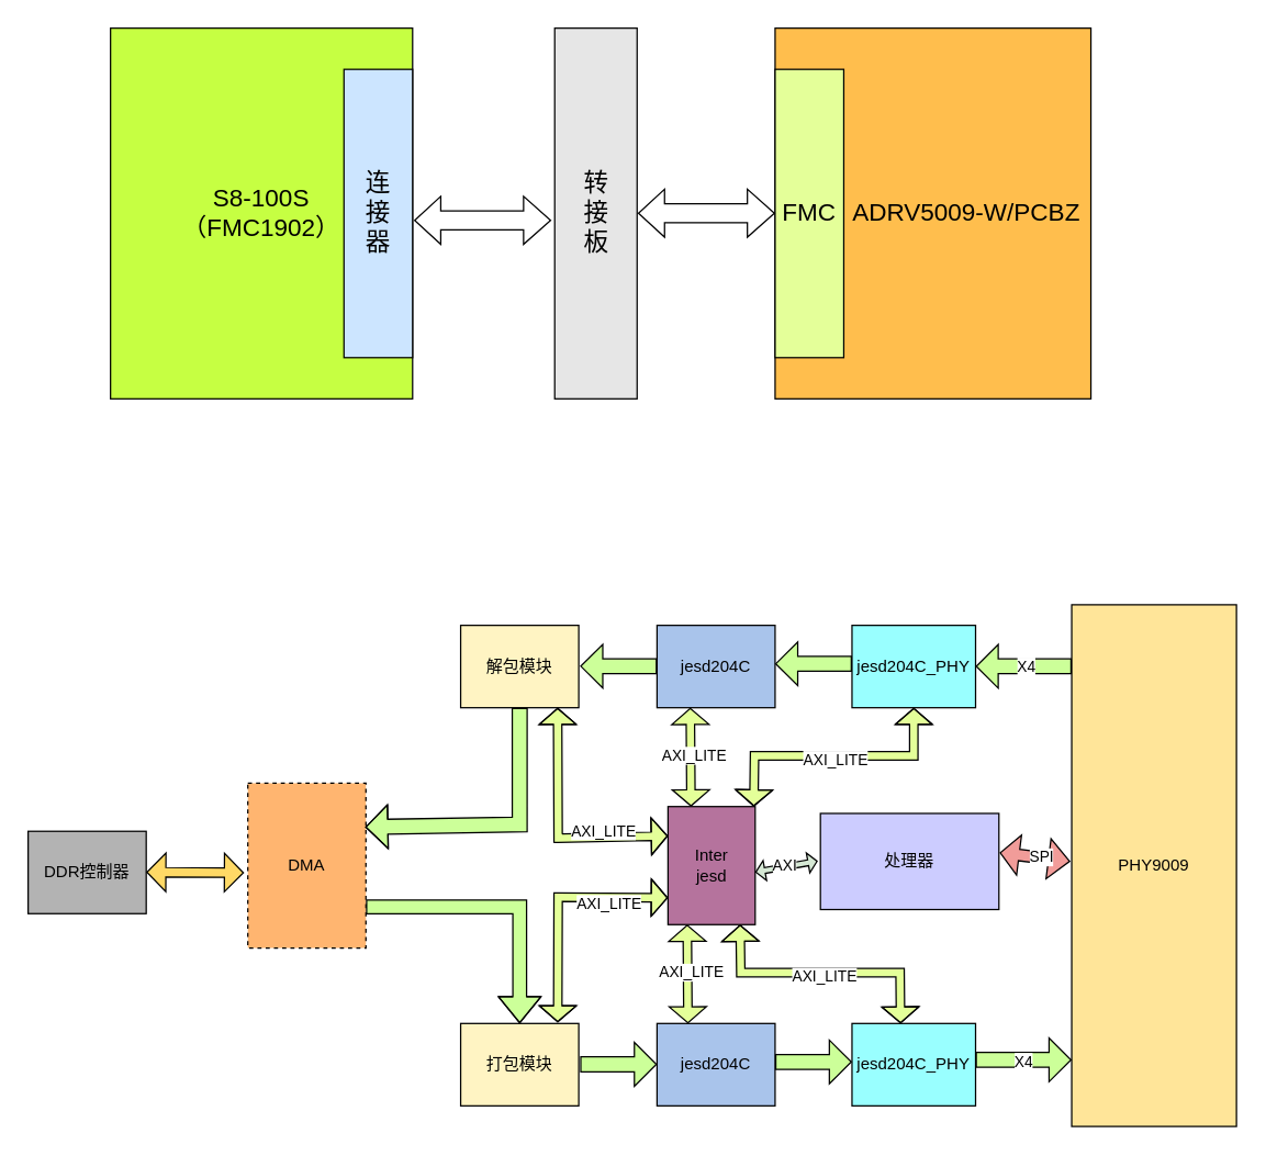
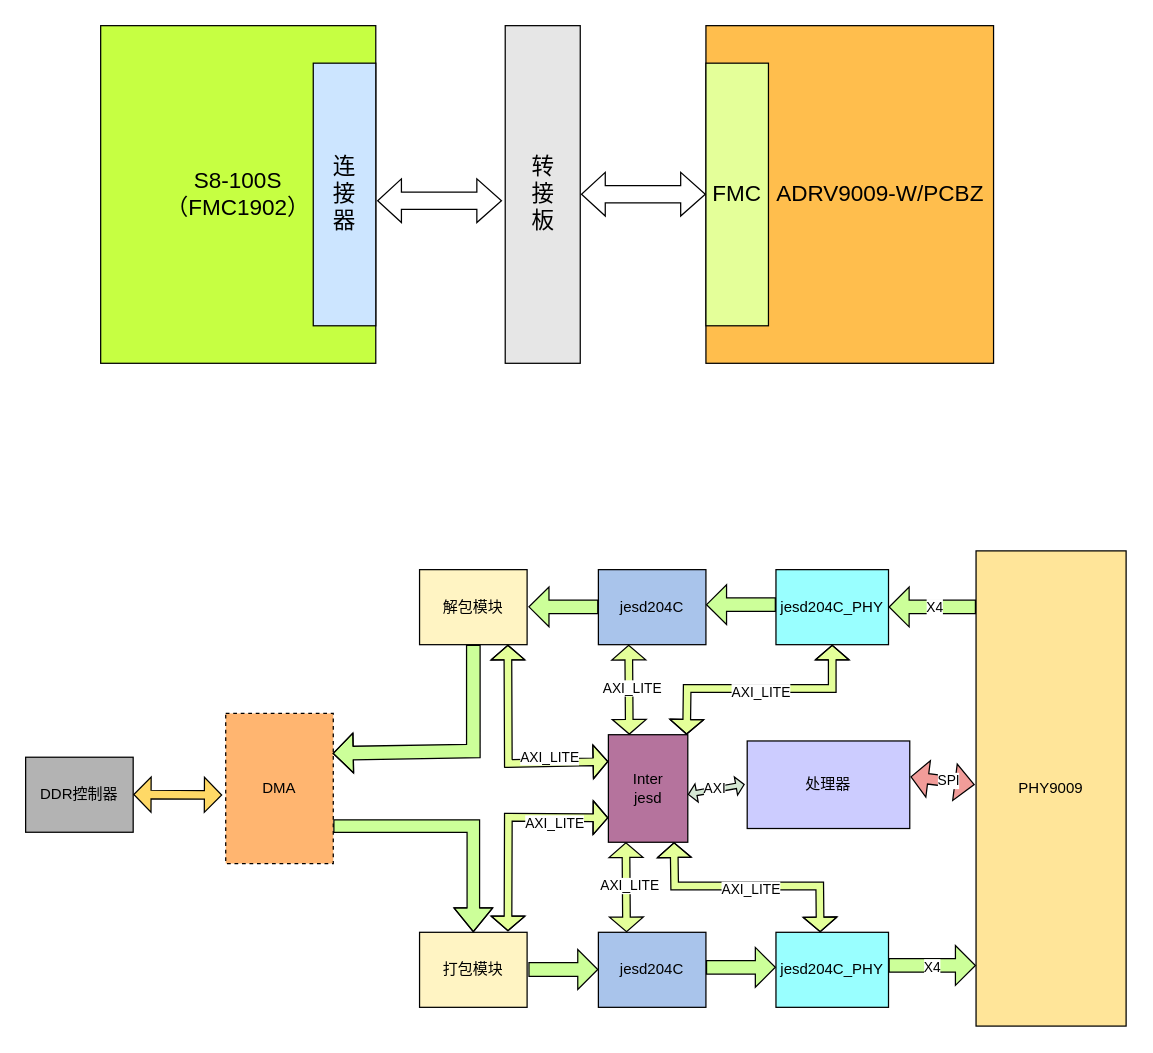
  <mxCell id="0" />
  <mxCell id="1" parent="0" />
  <mxCell id="2" value="&lt;font style=&quot;font-size: 18px;&quot;&gt;S8-100S&lt;/font&gt;&lt;div&gt;&lt;font style=&quot;font-size: 18px;&quot;&gt;（FMC1902）&lt;/font&gt;&lt;/div&gt;" style="rounded=0;whiteSpace=wrap;html=1;fillColor=light-dark(#C6FF42,var(--ge-dark-color, #121212));" parent="1" vertex="1"><mxGeometry x="80" y="20" width="220" height="270" as="geometry" /></mxCell>
- <mxCell id="3" value="&lt;span style=&quot;font-size: 18px;&quot;&gt;&amp;nbsp; &amp;nbsp; &amp;nbsp; &amp;nbsp; &amp;nbsp; ADRV5009-W/PCBZ&lt;/span&gt;" style="rounded=0;whiteSpace=wrap;html=1;fillColor=light-dark(#FFBE4D,var(--ge-dark-color, #121212));" parent="1" vertex="1"><mxGeometry x="564" y="20" width="230" height="270" as="geometry" /></mxCell>
+ <mxCell id="3" value="&lt;span style=&quot;font-size: 18px;&quot;&gt;&amp;nbsp; &amp;nbsp; &amp;nbsp; &amp;nbsp; &amp;nbsp; ADRV9009-W/PCBZ&lt;/span&gt;" style="rounded=0;whiteSpace=wrap;html=1;fillColor=light-dark(#FFBE4D,var(--ge-dark-color, #121212));" parent="1" vertex="1"><mxGeometry x="564" y="20" width="230" height="270" as="geometry" /></mxCell>
  <mxCell id="4" value="&lt;font style=&quot;font-size: 18px;&quot;&gt;FMC&lt;/font&gt;" style="rounded=0;whiteSpace=wrap;html=1;fillColor=light-dark(#E4FF99,var(--ge-dark-color, #121212));" parent="1" vertex="1"><mxGeometry x="564" y="50" width="50" height="210" as="geometry" /></mxCell>
  <mxCell id="5" value="&lt;font style=&quot;font-size: 18px;&quot;&gt;连&lt;/font&gt;&lt;div&gt;&lt;font style=&quot;font-size: 18px;&quot;&gt;接&lt;/font&gt;&lt;/div&gt;&lt;div&gt;&lt;font style=&quot;font-size: 18px;&quot;&gt;器&lt;/font&gt;&lt;/div&gt;" style="rounded=0;whiteSpace=wrap;html=1;fillColor=light-dark(#CCE5FF,var(--ge-dark-color, #121212));" parent="1" vertex="1"><mxGeometry x="250" y="50" width="50" height="210" as="geometry" /></mxCell>
  <mxCell id="6" value="&lt;font style=&quot;font-size: 18px;&quot;&gt;转&lt;/font&gt;&lt;div&gt;&lt;font style=&quot;font-size: 18px;&quot;&gt;接&lt;/font&gt;&lt;/div&gt;&lt;div&gt;&lt;font style=&quot;font-size: 18px;&quot;&gt;板&lt;/font&gt;&lt;/div&gt;" style="rounded=0;whiteSpace=wrap;html=1;fillColor=light-dark(#E6E6E6,var(--ge-dark-color, #121212));" parent="1" vertex="1"><mxGeometry x="403.5" y="20" width="60" height="270" as="geometry" /></mxCell>
  <mxCell id="7" value="" style="shape=flexArrow;endArrow=classic;startArrow=classic;html=1;rounded=0;width=13.939;endSize=6.23;" parent="1" edge="1"><mxGeometry width="100" height="100" relative="1" as="geometry"><mxPoint x="301" y="160" as="sourcePoint" /><mxPoint x="401" y="160" as="targetPoint" /></mxGeometry></mxCell>
  <mxCell id="8" value="" style="shape=flexArrow;endArrow=classic;startArrow=classic;html=1;rounded=0;width=13.939;endSize=6.23;" parent="1" edge="1"><mxGeometry width="100" height="100" relative="1" as="geometry"><mxPoint x="464" y="154.79" as="sourcePoint" /><mxPoint x="564" y="154.79" as="targetPoint" /></mxGeometry></mxCell>
  <mxCell id="9" value="处理器" style="rounded=0;whiteSpace=wrap;html=1;fillColor=light-dark(#CCCCFF,var(--ge-dark-color, #121212));" parent="1" vertex="1"><mxGeometry x="597" y="592" width="130" height="70" as="geometry" /></mxCell>
  <mxCell id="10" value="jesd204C" style="rounded=0;whiteSpace=wrap;html=1;fillColor=light-dark(#A9C4EB,var(--ge-dark-color, #121212));" parent="1" vertex="1"><mxGeometry x="478" y="455" width="86" height="60" as="geometry" /></mxCell>
  <mxCell id="11" value="jesd204C_PHY" style="rounded=0;whiteSpace=wrap;html=1;fillColor=light-dark(#99FFFF,var(--ge-dark-color, #121212));" parent="1" vertex="1"><mxGeometry x="620" y="455" width="90" height="60" as="geometry" /></mxCell>
  <mxCell id="12" value="PHY9009" style="rounded=0;whiteSpace=wrap;html=1;fillColor=light-dark(#FFE599,var(--ge-dark-color, #121212));" parent="1" vertex="1"><mxGeometry x="780" y="440" width="120" height="380" as="geometry" /></mxCell>
  <mxCell id="13" value="" style="shape=flexArrow;endArrow=classic;html=1;rounded=0;width=10.847;endSize=4.997;fillColor=#CCFF99;" parent="1" edge="1"><mxGeometry width="50" height="50" relative="1" as="geometry"><mxPoint x="780" y="484.83" as="sourcePoint" /><mxPoint x="710" y="484.83" as="targetPoint" /></mxGeometry></mxCell>
  <mxCell id="14" value="X4" style="edgeLabel;html=1;align=center;verticalAlign=middle;resizable=0;points=[];" parent="13" vertex="1" connectable="0"><mxGeometry x="-0.025" relative="1" as="geometry"><mxPoint as="offset" /></mxGeometry></mxCell>
  <mxCell id="15" value="" style="shape=flexArrow;endArrow=classic;html=1;rounded=0;width=10.847;endSize=4.997;fillColor=#CCFF99;" parent="1" edge="1"><mxGeometry width="50" height="50" relative="1" as="geometry"><mxPoint x="620" y="483" as="sourcePoint" /><mxPoint x="564" y="483" as="targetPoint" /></mxGeometry></mxCell>
  <mxCell id="16" value="解包模块" style="rounded=0;whiteSpace=wrap;html=1;fillColor=light-dark(#FFF4C3,var(--ge-dark-color, #121212));" parent="1" vertex="1"><mxGeometry x="335" y="455" width="86" height="60" as="geometry" /></mxCell>
  <mxCell id="17" value="" style="shape=flexArrow;endArrow=classic;html=1;rounded=0;width=10.847;endSize=4.997;fillColor=#CCFF99;" parent="1" edge="1"><mxGeometry width="50" height="50" relative="1" as="geometry"><mxPoint x="478" y="484.75" as="sourcePoint" /><mxPoint x="422" y="484.75" as="targetPoint" /></mxGeometry></mxCell>
  <mxCell id="18" value="DMA" style="rounded=0;whiteSpace=wrap;html=1;fillColor=light-dark(#FFB570,var(--ge-dark-color, #121212));dashed=1;" parent="1" vertex="1"><mxGeometry x="180" y="570" width="86" height="120" as="geometry" /></mxCell>
  <mxCell id="19" value="DDR控制器" style="rounded=0;whiteSpace=wrap;html=1;fillColor=light-dark(#B3B3B3,var(--ge-dark-color, #121212));" parent="1" vertex="1"><mxGeometry x="20" y="605" width="86" height="60" as="geometry" /></mxCell>
  <mxCell id="20" value="" style="shape=flexArrow;endArrow=classic;html=1;rounded=0;width=10.847;endSize=4.997;exitX=0.5;exitY=1;exitDx=0;exitDy=0;entryX=0.994;entryY=0.266;entryDx=0;entryDy=0;entryPerimeter=0;fillColor=#CCFF99;" parent="1" source="16" target="18" edge="1"><mxGeometry width="50" height="50" relative="1" as="geometry"><mxPoint x="370" y="540" as="sourcePoint" /><mxPoint x="270" y="600" as="targetPoint" /><Array as="points"><mxPoint x="378" y="600" /></Array></mxGeometry></mxCell>
  <mxCell id="21" value="" style="shape=flexArrow;endArrow=classic;startArrow=classic;html=1;rounded=0;width=6.977;endSize=4.27;entryX=-0.032;entryY=0.543;entryDx=0;entryDy=0;entryPerimeter=0;startSize=4.27;fillColor=#FFD966;" parent="1" target="18" edge="1"><mxGeometry width="100" height="100" relative="1" as="geometry"><mxPoint x="106" y="634.83" as="sourcePoint" /><mxPoint x="166" y="634.83" as="targetPoint" /></mxGeometry></mxCell>
  <mxCell id="22" value="jesd204C" style="rounded=0;whiteSpace=wrap;html=1;fillColor=light-dark(#A9C4EB,var(--ge-dark-color, #121212));" parent="1" vertex="1"><mxGeometry x="478" y="745" width="86" height="60" as="geometry" /></mxCell>
  <mxCell id="23" value="jesd204C_PHY" style="rounded=0;whiteSpace=wrap;html=1;fillColor=light-dark(#99FFFF,var(--ge-dark-color, #121212));" parent="1" vertex="1"><mxGeometry x="620" y="745" width="90" height="60" as="geometry" /></mxCell>
  <mxCell id="24" value="" style="shape=flexArrow;endArrow=classic;html=1;rounded=0;width=10.847;endSize=4.997;fillColor=#CCFF99;" parent="1" edge="1"><mxGeometry width="50" height="50" relative="1" as="geometry"><mxPoint x="564" y="773" as="sourcePoint" /><mxPoint x="620" y="773" as="targetPoint" /></mxGeometry></mxCell>
  <mxCell id="25" value="打包模块" style="rounded=0;whiteSpace=wrap;html=1;fillColor=light-dark(#FFF4C3,var(--ge-dark-color, #121212));" parent="1" vertex="1"><mxGeometry x="335" y="745" width="86" height="60" as="geometry" /></mxCell>
  <mxCell id="26" value="" style="shape=flexArrow;endArrow=classic;html=1;rounded=0;width=10.847;endSize=4.997;fillColor=#CCFF99;" parent="1" edge="1"><mxGeometry width="50" height="50" relative="1" as="geometry"><mxPoint x="422" y="774.75" as="sourcePoint" /><mxPoint x="478" y="774.75" as="targetPoint" /></mxGeometry></mxCell>
  <mxCell id="27" value="" style="shape=flexArrow;endArrow=classic;html=1;rounded=0;width=10.847;endSize=4.997;fillColor=#CCFF99;" parent="1" edge="1"><mxGeometry width="50" height="50" relative="1" as="geometry"><mxPoint x="710" y="771.5" as="sourcePoint" /><mxPoint x="780" y="771.5" as="targetPoint" /></mxGeometry></mxCell>
  <mxCell id="28" value="X4" style="edgeLabel;html=1;align=center;verticalAlign=middle;resizable=0;points=[];" parent="27" vertex="1" connectable="0"><mxGeometry x="-0.025" relative="1" as="geometry"><mxPoint y="1" as="offset" /></mxGeometry></mxCell>
  <mxCell id="29" value="" style="shape=flexArrow;endArrow=classic;html=1;rounded=0;entryX=0.5;entryY=0;entryDx=0;entryDy=0;exitX=1;exitY=0.75;exitDx=0;exitDy=0;fillColor=#CCFF99;" parent="1" source="18" target="25" edge="1"><mxGeometry width="50" height="50" relative="1" as="geometry"><mxPoint x="270" y="660" as="sourcePoint" /><mxPoint x="330" y="620" as="targetPoint" /><Array as="points"><mxPoint x="378" y="660" /></Array></mxGeometry></mxCell>
  <mxCell id="30" value="" style="shape=flexArrow;endArrow=classic;startArrow=classic;html=1;rounded=0;entryX=0;entryY=0.592;entryDx=0;entryDy=0;entryPerimeter=0;fillColor=#F19C99;exitX=1.004;exitY=0.408;exitDx=0;exitDy=0;exitPerimeter=0;width=8.276;startSize=4.253;endSize=4.825;" parent="1" source="9" edge="1"><mxGeometry width="100" height="100" relative="1" as="geometry"><mxPoint x="690" y="627" as="sourcePoint" /><mxPoint x="779" y="626.96" as="targetPoint" /></mxGeometry></mxCell>
  <mxCell id="31" value="SPI" style="edgeLabel;html=1;align=center;verticalAlign=middle;resizable=0;points=[];" parent="30" vertex="1" connectable="0"><mxGeometry x="-0.194" relative="1" as="geometry"><mxPoint x="9" as="offset" /></mxGeometry></mxCell>
  <mxCell id="32" value="" style="shape=flexArrow;endArrow=classic;startArrow=classic;html=1;rounded=0;exitX=0.5;exitY=0;exitDx=0;exitDy=0;width=6.111;endSize=3.564;startSize=3.564;fillColor=#E4FF99;" parent="1" edge="1"><mxGeometry width="100" height="100" relative="1" as="geometry"><mxPoint x="502.75" y="587" as="sourcePoint" /><mxPoint x="502.221" y="515" as="targetPoint" /></mxGeometry></mxCell>
  <mxCell id="33" value="AXI_LITE" style="edgeLabel;html=1;align=center;verticalAlign=middle;resizable=0;points=[];" parent="32" vertex="1" connectable="0"><mxGeometry x="0.016" y="-2" relative="1" as="geometry"><mxPoint as="offset" /></mxGeometry></mxCell>
  <mxCell id="34" value="Inter&lt;div&gt;jesd&lt;/div&gt;" style="rounded=0;whiteSpace=wrap;html=1;fillColor=light-dark(#B5739D,var(--ge-dark-color, #121212));" parent="1" vertex="1"><mxGeometry x="486" y="587" width="63.5" height="86" as="geometry" /></mxCell>
  <mxCell id="35" value="" style="shape=flexArrow;endArrow=classic;startArrow=classic;html=1;rounded=0;exitX=0.5;exitY=0;exitDx=0;exitDy=0;width=6.111;endSize=3.564;startSize=3.564;fillColor=#E4FF99;entryX=0.5;entryY=1;entryDx=0;entryDy=0;" parent="1" target="11" edge="1"><mxGeometry width="100" height="100" relative="1" as="geometry"><mxPoint x="548.5" y="587" as="sourcePoint" /><mxPoint x="670" y="550" as="targetPoint" /><Array as="points"><mxPoint x="549" y="550" /><mxPoint x="665" y="550" /></Array></mxGeometry></mxCell>
  <mxCell id="36" value="AXI_LITE" style="edgeLabel;html=1;align=center;verticalAlign=middle;resizable=0;points=[];" parent="35" vertex="1" connectable="0"><mxGeometry x="0.016" y="-2" relative="1" as="geometry"><mxPoint as="offset" /></mxGeometry></mxCell>
  <mxCell id="37" value="" style="shape=flexArrow;endArrow=classic;startArrow=classic;html=1;rounded=0;exitX=0.5;exitY=0;exitDx=0;exitDy=0;width=6.111;endSize=3.564;startSize=3.564;fillColor=#E4FF99;" parent="1" edge="1"><mxGeometry width="100" height="100" relative="1" as="geometry"><mxPoint x="500.53" y="745" as="sourcePoint" /><mxPoint x="500.001" y="673" as="targetPoint" /></mxGeometry></mxCell>
  <mxCell id="38" value="AXI_LITE" style="edgeLabel;html=1;align=center;verticalAlign=middle;resizable=0;points=[];" parent="37" vertex="1" connectable="0"><mxGeometry x="0.016" y="-2" relative="1" as="geometry"><mxPoint as="offset" /></mxGeometry></mxCell>
  <mxCell id="39" value="" style="shape=flexArrow;endArrow=classic;startArrow=classic;html=1;rounded=0;exitX=1;exitY=1;exitDx=0;exitDy=0;width=6.111;endSize=3.564;startSize=3.564;fillColor=#E4FF99;entryX=0.393;entryY=0.001;entryDx=0;entryDy=0;entryPerimeter=0;" parent="1" target="23" edge="1"><mxGeometry width="100" height="100" relative="1" as="geometry"><mxPoint x="538.5" y="673" as="sourcePoint" /><mxPoint x="655" y="673" as="targetPoint" /><Array as="points"><mxPoint x="539" y="708" /><mxPoint x="655" y="708" /></Array></mxGeometry></mxCell>
  <mxCell id="40" value="AXI_LITE" style="edgeLabel;html=1;align=center;verticalAlign=middle;resizable=0;points=[];" parent="39" vertex="1" connectable="0"><mxGeometry x="0.016" y="-2" relative="1" as="geometry"><mxPoint as="offset" /></mxGeometry></mxCell>
  <mxCell id="41" value="" style="shape=flexArrow;endArrow=classic;startArrow=classic;html=1;rounded=0;width=4.231;endSize=1.879;startSize=1.879;endWidth=9.467;startWidth=9.467;fillColor=#D5E8D4;entryX=-0.015;entryY=0.496;entryDx=0;entryDy=0;entryPerimeter=0;" parent="1" target="9" edge="1"><mxGeometry width="100" height="100" relative="1" as="geometry"><mxPoint x="549.5" y="634.8" as="sourcePoint" /><mxPoint x="590" y="635" as="targetPoint" /></mxGeometry></mxCell>
  <mxCell id="42" value="AXI" style="edgeLabel;html=1;align=center;verticalAlign=middle;resizable=0;points=[];" parent="41" vertex="1" connectable="0"><mxGeometry x="0.081" y="1" relative="1" as="geometry"><mxPoint x="-3" as="offset" /></mxGeometry></mxCell>
  <mxCell id="43" value="" style="shape=flexArrow;endArrow=classic;startArrow=classic;html=1;rounded=0;exitX=0.821;exitY=1.001;exitDx=0;exitDy=0;width=6.111;endSize=3.564;startSize=3.564;fillColor=#E4FF99;exitPerimeter=0;entryX=0;entryY=0.25;entryDx=0;entryDy=0;" parent="1" edge="1"><mxGeometry width="100" height="100" relative="1" as="geometry"><mxPoint x="405.606" y="515" as="sourcePoint" /><mxPoint x="486" y="608.44" as="targetPoint" /><Array as="points"><mxPoint x="406" y="610" /></Array></mxGeometry></mxCell>
  <mxCell id="44" value="AXI_LITE" style="edgeLabel;html=1;align=center;verticalAlign=middle;resizable=0;points=[];" parent="43" vertex="1" connectable="0"><mxGeometry x="0.016" y="-2" relative="1" as="geometry"><mxPoint x="35" as="offset" /></mxGeometry></mxCell>
  <mxCell id="45" value="" style="shape=flexArrow;endArrow=classic;startArrow=classic;html=1;rounded=0;exitX=0.822;exitY=-0.013;exitDx=0;exitDy=0;width=6.111;endSize=3.564;startSize=3.564;fillColor=#E4FF99;exitPerimeter=0;entryX=0;entryY=0.25;entryDx=0;entryDy=0;" parent="1" source="25" edge="1"><mxGeometry width="100" height="100" relative="1" as="geometry"><mxPoint x="405.606" y="560" as="sourcePoint" /><mxPoint x="486" y="653.44" as="targetPoint" /><Array as="points"><mxPoint x="406" y="653" /></Array></mxGeometry></mxCell>
  <mxCell id="46" value="AXI_LITE" style="edgeLabel;html=1;align=center;verticalAlign=middle;resizable=0;points=[];" parent="45" vertex="1" connectable="0"><mxGeometry x="0.016" y="-2" relative="1" as="geometry"><mxPoint x="35" as="offset" /></mxGeometry></mxCell>
